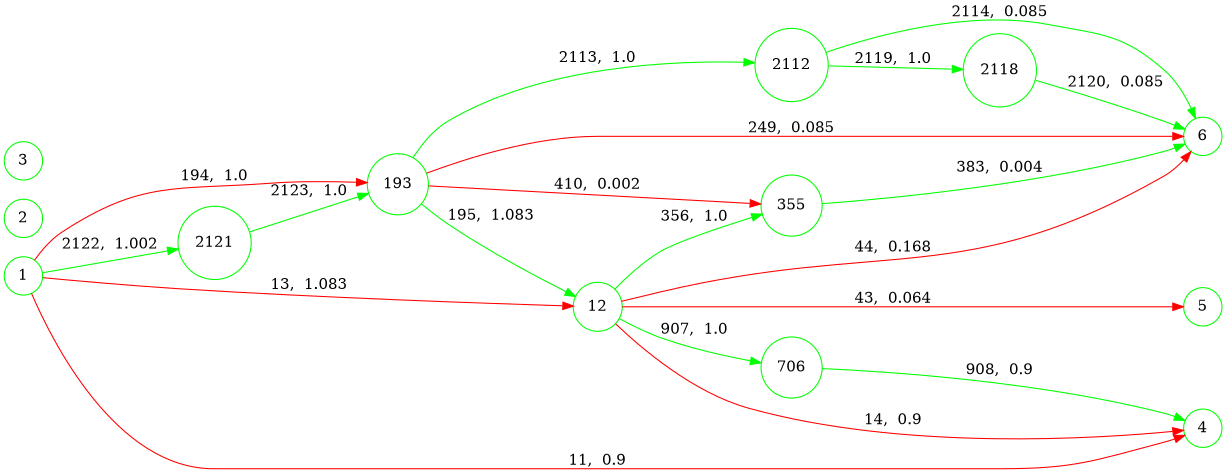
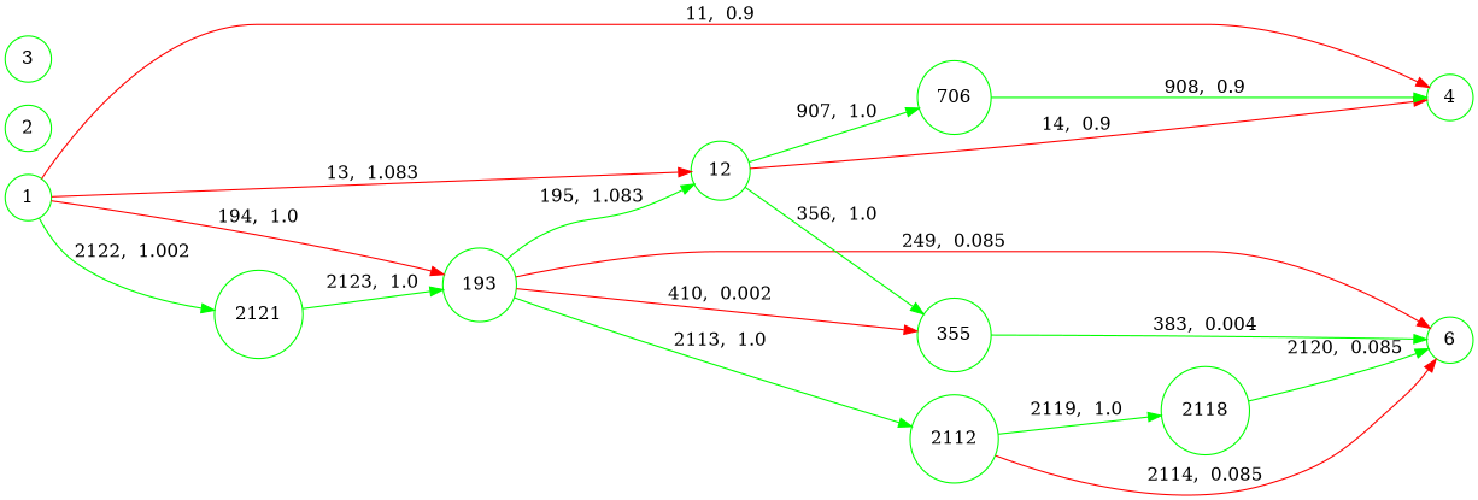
  digraph {
    rankdir=LR
    node [color=green shape=circle]
    edge [color=green penwidth=1.0]
    1
    2
    3
    2121
    193
    12
    2112
    n8 [label=706]
    355
    2118
    4
    6
-   5
    subgraph sub_1 {
      rank=same
      1
      2
      3
    }
    subgraph sub_2 {
      rank=same
      2121
    }
    subgraph sub_3 {
      rank=same
      193
    }
    subgraph sub_4 {
      rank=same
      12
    }
    subgraph sub_5 {
      rank=same
      2112
      n8
    }
    subgraph sub_6 {
      rank=same
      355
    }
    subgraph sub_7 {
      rank=same
      2118
    }
    subgraph sub_8 {
      rank=same
      4
      6
-     5
    }
    1 -> 2121 [label="2122,  1.002"]
    1 -> 193 [color=red label="194,  1.0"]
    1 -> 12 [color=red label="13,  1.083"]
    1 -> 4 [color=red label="11,  0.9"]
    2121 -> 193 [label="2123,  1.0"]
    193 -> 12 [label="195,  1.083"]
    193 -> 2112 [label="2113,  1.0"]
    193 -> 355 [color=red label="410,  0.002"]
    193 -> 6 [color=red label="249,  0.085"]
    12 -> n8 [label="907,  1.0"]
    12 -> 355 [label="356,  1.0"]
    12 -> 4 [color=red label="14,  0.9"]
-   12 -> 6 [color=red label="44,  0.168"]
-   12 -> 5 [color=red label="43,  0.064"]
    2112 -> 2118 [label="2119,  1.0"]
-   2112 -> 6 [label="2114,  0.085"]
+   2112 -> 6 [color=red label="2114,  0.085"]
    n8 -> 4 [label="908,  0.9"]
    355 -> 6 [label="383,  0.004"]
    2118 -> 6 [label="2120,  0.085"]
  }
